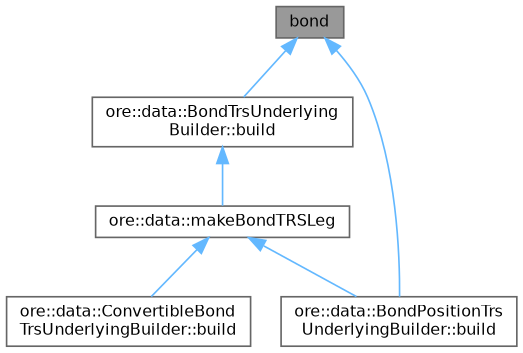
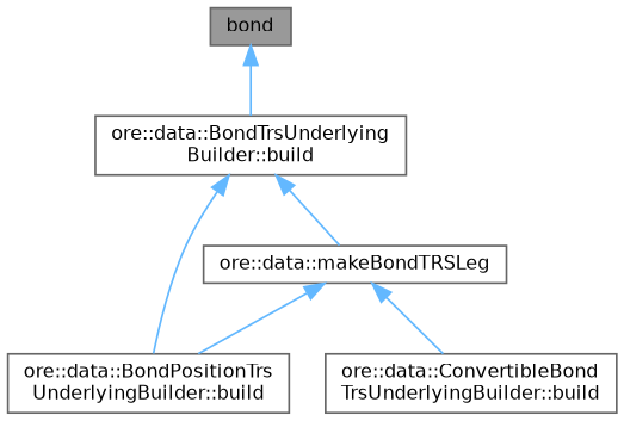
  digraph {
    rankdir=TB
    node [color=grey40 fillcolor=white fontname=Helvetica fontsize=10 shape=box style=filled]
    edge [color=steelblue1 dir=back fontname=Helvetica fontsize=10 labelfontname=Helvetica labelfontsize=10 style=solid]
    n1 [color=gray40 fillcolor=grey60 fontcolor=black height=0.2 label=bond width=0.4]
    n2 [height=0.2 label="ore::data::BondTrsUnderlying\lBuilder::build" width=0.4]
    n3 [height=0.2 label="ore::data::BondPositionTrs\lUnderlyingBuilder::build" width=0.4]
    n4 [height=0.2 label="ore::data::makeBondTRSLeg" width=0.4]
    n5 [height=0.2 label="ore::data::ConvertibleBond\lTrsUnderlyingBuilder::build" width=0.4]
    n1 -> n2
-   n1 -> n3
+   n2 -> n3
    n2 -> n4
    n4 -> n3
    n4 -> n5
  }
